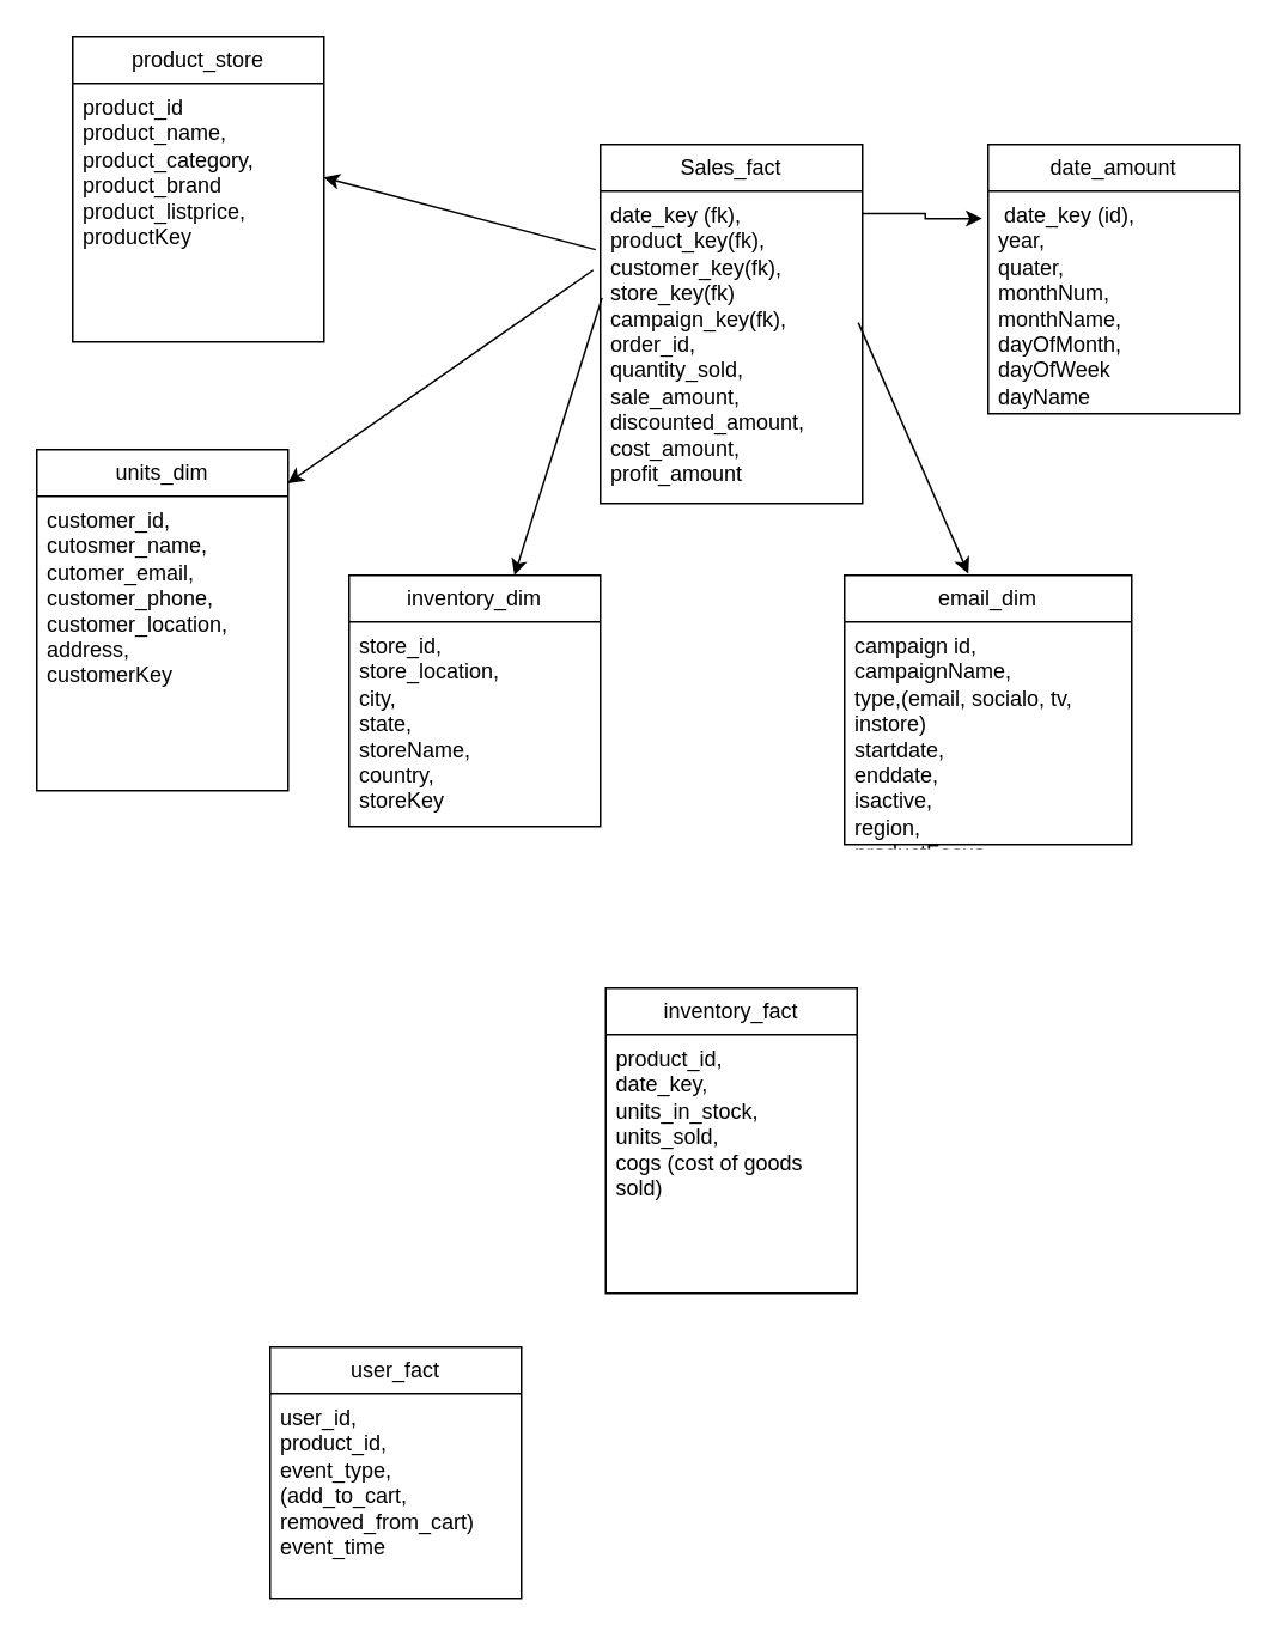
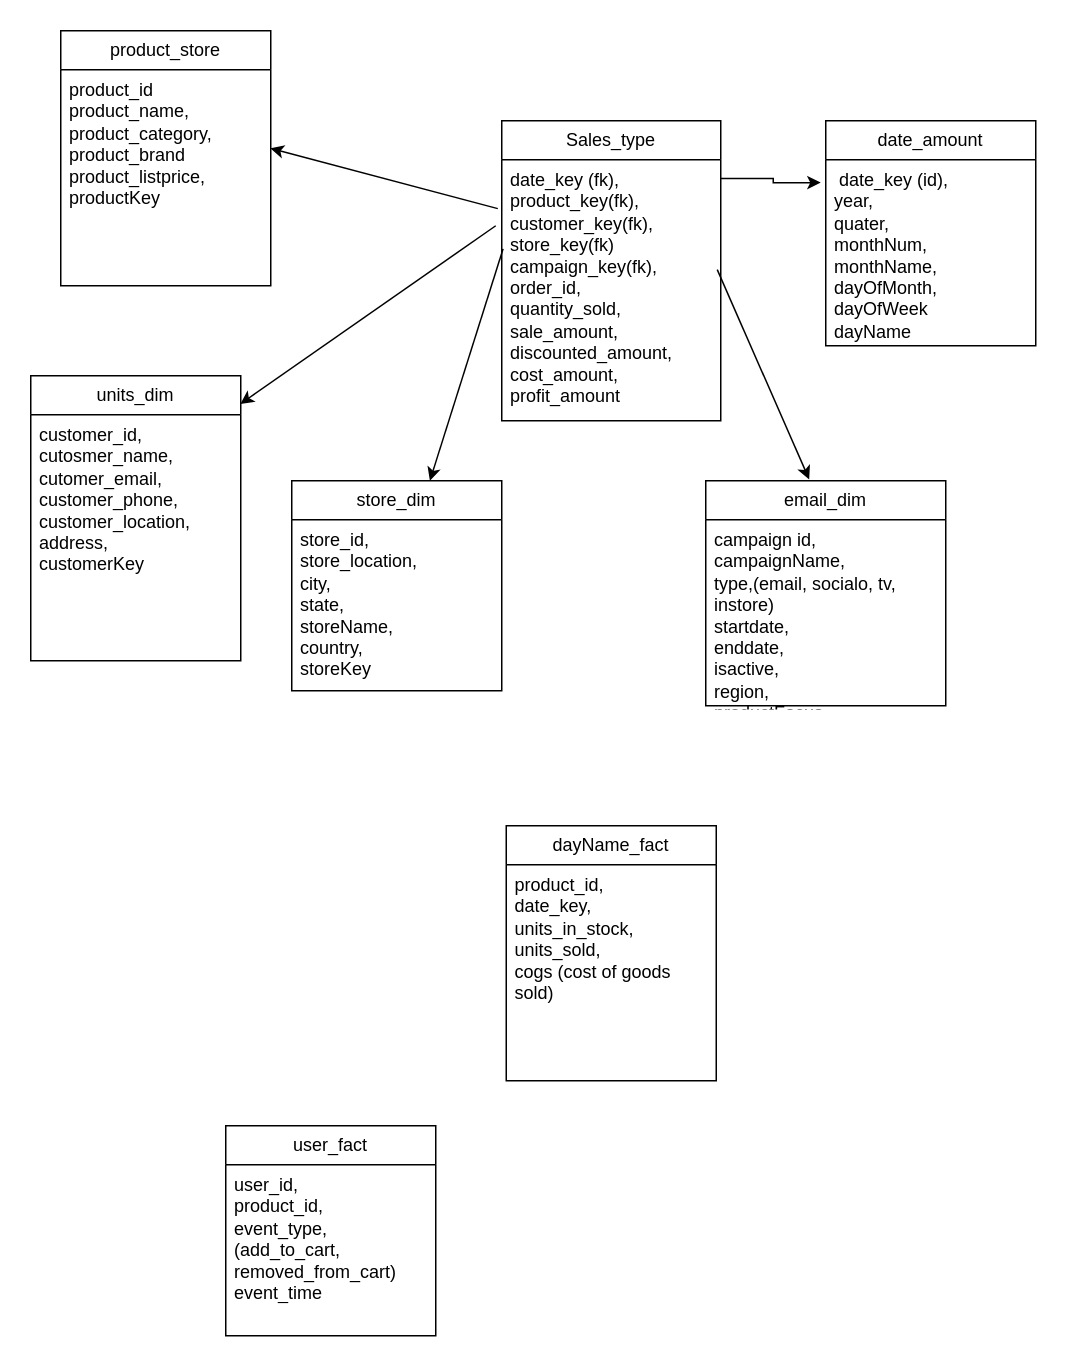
  <mxCell id="0" />
  <mxCell id="1" parent="0" />
- <mxCell id="2" value="Sales_fact" style="swimlane;fontStyle=0;childLayout=stackLayout;horizontal=1;startSize=26;fillColor=none;horizontalStack=0;resizeParent=1;resizeParentMax=0;resizeLast=0;collapsible=1;marginBottom=0;whiteSpace=wrap;html=1;" parent="1" vertex="1"><mxGeometry x="334" y="80" width="146" height="200" as="geometry"><mxRectangle x="344" y="210" width="100" height="30" as="alternateBounds" /></mxGeometry></mxCell>
+ <mxCell id="2" value="Sales_type" style="swimlane;fontStyle=0;childLayout=stackLayout;horizontal=1;startSize=26;fillColor=none;horizontalStack=0;resizeParent=1;resizeParentMax=0;resizeLast=0;collapsible=1;marginBottom=0;whiteSpace=wrap;html=1;" parent="1" vertex="1"><mxGeometry x="334" y="80" width="146" height="200" as="geometry"><mxRectangle x="344" y="210" width="100" height="30" as="alternateBounds" /></mxGeometry></mxCell>
  <mxCell id="3" value="" style="edgeStyle=orthogonalEdgeStyle;rounded=0;orthogonalLoop=1;jettySize=auto;html=1;entryX=-0.024;entryY=0.123;entryDx=0;entryDy=0;entryPerimeter=0;exitX=0.998;exitY=0.068;exitDx=0;exitDy=0;exitPerimeter=0;" parent="1" source="4" target="6" edge="1"><mxGeometry relative="1" as="geometry" /></mxCell>
  <mxCell id="4" value="date_key (fk),&lt;div&gt;product_key(fk),&lt;/div&gt;&lt;div&gt;customer_key(fk),&lt;/div&gt;&lt;div&gt;store_key(fk)&lt;/div&gt;&lt;div&gt;campaign_key(fk),&lt;/div&gt;&lt;div&gt;order_id,&lt;/div&gt;&lt;div&gt;quantity_sold,&lt;/div&gt;&lt;div&gt;sale_amount,&lt;/div&gt;&lt;div&gt;discounted_amount,&lt;/div&gt;&lt;div&gt;cost_amount,&lt;/div&gt;&lt;div&gt;profit_amount&lt;/div&gt;&lt;div&gt;&lt;br&gt;&lt;div&gt;&lt;br&gt;&lt;/div&gt;&lt;/div&gt;" style="text;strokeColor=none;fillColor=none;align=left;verticalAlign=top;spacingLeft=4;spacingRight=4;overflow=hidden;rotatable=0;points=[[0,0.5],[1,0.5]];portConstraint=eastwest;whiteSpace=wrap;html=1;" parent="1" vertex="1"><mxGeometry x="334" y="106" width="146" height="184" as="geometry" /></mxCell>
  <mxCell id="5" value="date_amount" style="swimlane;fontStyle=0;childLayout=stackLayout;horizontal=1;startSize=26;fillColor=none;horizontalStack=0;resizeParent=1;resizeParentMax=0;resizeLast=0;collapsible=1;marginBottom=0;whiteSpace=wrap;html=1;" parent="1" vertex="1"><mxGeometry x="550" y="80" width="140" height="150" as="geometry" /></mxCell>
  <mxCell id="6" value="&lt;div&gt;&amp;nbsp;date_key (id),&lt;/div&gt;&lt;div&gt;year,&lt;/div&gt;&lt;div&gt;quater,&lt;/div&gt;&lt;div&gt;monthNum,&lt;/div&gt;&lt;div&gt;monthName,&lt;/div&gt;&lt;div&gt;dayOfMonth,&lt;/div&gt;&lt;div&gt;dayOfWeek&lt;/div&gt;&lt;div&gt;dayName&lt;/div&gt;" style="text;strokeColor=none;fillColor=none;align=left;verticalAlign=top;spacingLeft=4;spacingRight=4;overflow=hidden;rotatable=0;points=[[0,0.5],[1,0.5]];portConstraint=eastwest;whiteSpace=wrap;html=1;" parent="5" vertex="1"><mxGeometry y="26" width="140" height="124" as="geometry" /></mxCell>
  <mxCell id="7" value="product_store" style="swimlane;fontStyle=0;childLayout=stackLayout;horizontal=1;startSize=26;fillColor=none;horizontalStack=0;resizeParent=1;resizeParentMax=0;resizeLast=0;collapsible=1;marginBottom=0;whiteSpace=wrap;html=1;" parent="1" vertex="1"><mxGeometry x="40" y="20" width="140" height="170" as="geometry" /></mxCell>
  <mxCell id="8" value="product_id&lt;div&gt;product_name,&lt;/div&gt;&lt;div&gt;product_category,&lt;/div&gt;&lt;div&gt;product_brand&lt;/div&gt;&lt;div&gt;product_listprice,&lt;/div&gt;&lt;div&gt;productKey&lt;/div&gt;" style="text;strokeColor=none;fillColor=none;align=left;verticalAlign=top;spacingLeft=4;spacingRight=4;overflow=hidden;rotatable=0;points=[[0,0.5],[1,0.5]];portConstraint=eastwest;whiteSpace=wrap;html=1;" parent="7" vertex="1"><mxGeometry y="26" width="140" height="144" as="geometry" /></mxCell>
  <mxCell id="9" value="units_dim" style="swimlane;fontStyle=0;childLayout=stackLayout;horizontal=1;startSize=26;fillColor=none;horizontalStack=0;resizeParent=1;resizeParentMax=0;resizeLast=0;collapsible=1;marginBottom=0;whiteSpace=wrap;html=1;" parent="1" vertex="1"><mxGeometry x="20" y="250" width="140" height="190" as="geometry" /></mxCell>
  <mxCell id="10" value="customer_id,&lt;div&gt;cutosmer_name,&lt;/div&gt;&lt;div&gt;cutomer_email,&lt;/div&gt;&lt;div&gt;customer_phone,&lt;br&gt;customer_location,&lt;/div&gt;&lt;div&gt;address,&lt;/div&gt;&lt;div&gt;customerKey&lt;/div&gt;" style="text;strokeColor=none;fillColor=none;align=left;verticalAlign=top;spacingLeft=4;spacingRight=4;overflow=hidden;rotatable=0;points=[[0,0.5],[1,0.5]];portConstraint=eastwest;whiteSpace=wrap;html=1;" parent="9" vertex="1"><mxGeometry y="26" width="140" height="164" as="geometry" /></mxCell>
- <mxCell id="11" value="inventory_dim" style="swimlane;fontStyle=0;childLayout=stackLayout;horizontal=1;startSize=26;fillColor=none;horizontalStack=0;resizeParent=1;resizeParentMax=0;resizeLast=0;collapsible=1;marginBottom=0;whiteSpace=wrap;html=1;" parent="1" vertex="1"><mxGeometry x="194" y="320" width="140" height="140" as="geometry" /></mxCell>
+ <mxCell id="11" value="store_dim" style="swimlane;fontStyle=0;childLayout=stackLayout;horizontal=1;startSize=26;fillColor=none;horizontalStack=0;resizeParent=1;resizeParentMax=0;resizeLast=0;collapsible=1;marginBottom=0;whiteSpace=wrap;html=1;" parent="1" vertex="1"><mxGeometry x="194" y="320" width="140" height="140" as="geometry" /></mxCell>
  <mxCell id="12" value="store_id,&lt;div&gt;store_location,&lt;br&gt;city,&lt;br&gt;state,&lt;br&gt;storeName,&lt;/div&gt;&lt;div&gt;country,&lt;/div&gt;&lt;div&gt;storeKey&lt;/div&gt;" style="text;strokeColor=none;fillColor=none;align=left;verticalAlign=top;spacingLeft=4;spacingRight=4;overflow=hidden;rotatable=0;points=[[0,0.5],[1,0.5]];portConstraint=eastwest;whiteSpace=wrap;html=1;" parent="11" vertex="1"><mxGeometry y="26" width="140" height="114" as="geometry" /></mxCell>
  <mxCell id="13" value="email_dim" style="swimlane;fontStyle=0;childLayout=stackLayout;horizontal=1;startSize=26;fillColor=none;horizontalStack=0;resizeParent=1;resizeParentMax=0;resizeLast=0;collapsible=1;marginBottom=0;whiteSpace=wrap;html=1;" parent="1" vertex="1"><mxGeometry x="470" y="320" width="160" height="150" as="geometry" /></mxCell>
  <mxCell id="14" value="campaign id,&lt;div&gt;campaignName,&lt;/div&gt;&lt;div&gt;type,(email, socialo, tv, instore)&lt;/div&gt;&lt;div&gt;startdate,&lt;/div&gt;&lt;div&gt;enddate,&lt;/div&gt;&lt;div&gt;isactive,&lt;/div&gt;&lt;div&gt;region,&lt;/div&gt;&lt;div&gt;productFocus,&lt;/div&gt;&lt;div&gt;&lt;br&gt;&lt;/div&gt;" style="text;strokeColor=none;fillColor=none;align=left;verticalAlign=top;spacingLeft=4;spacingRight=4;overflow=hidden;rotatable=0;points=[[0,0.5],[1,0.5]];portConstraint=eastwest;whiteSpace=wrap;html=1;" parent="13" vertex="1"><mxGeometry y="26" width="160" height="124" as="geometry" /></mxCell>
  <mxCell id="15" value="" style="edgeStyle=none;orthogonalLoop=1;jettySize=auto;html=1;rounded=0;exitX=-0.018;exitY=0.177;exitDx=0;exitDy=0;exitPerimeter=0;entryX=0.998;entryY=0.364;entryDx=0;entryDy=0;entryPerimeter=0;" parent="1" source="4" target="8" edge="1"><mxGeometry width="100" relative="1" as="geometry"><mxPoint x="200" y="20" as="sourcePoint" /><mxPoint x="300" y="20" as="targetPoint" /><Array as="points" /></mxGeometry></mxCell>
  <mxCell id="16" value="" style="edgeStyle=none;orthogonalLoop=1;jettySize=auto;html=1;rounded=0;entryX=0.998;entryY=0.099;entryDx=0;entryDy=0;entryPerimeter=0;" parent="1" target="9" edge="1"><mxGeometry width="100" relative="1" as="geometry"><mxPoint x="330" y="150" as="sourcePoint" /><mxPoint x="190" y="108" as="targetPoint" /><Array as="points" /></mxGeometry></mxCell>
  <mxCell id="17" value="" style="edgeStyle=none;orthogonalLoop=1;jettySize=auto;html=1;rounded=0;exitX=0.006;exitY=0.323;exitDx=0;exitDy=0;exitPerimeter=0;" parent="1" source="4" target="11" edge="1"><mxGeometry width="100" relative="1" as="geometry"><mxPoint x="351" y="159" as="sourcePoint" /><mxPoint x="200" y="118" as="targetPoint" /><Array as="points" /></mxGeometry></mxCell>
  <mxCell id="18" value="" style="edgeStyle=none;orthogonalLoop=1;jettySize=auto;html=1;rounded=0;entryX=0.431;entryY=-0.006;entryDx=0;entryDy=0;entryPerimeter=0;exitX=0.984;exitY=0.398;exitDx=0;exitDy=0;exitPerimeter=0;" parent="1" source="4" target="13" edge="1"><mxGeometry width="100" relative="1" as="geometry"><mxPoint x="361" y="169" as="sourcePoint" /><mxPoint x="210" y="128" as="targetPoint" /><Array as="points" /></mxGeometry></mxCell>
  <mxCell id="19" value="&lt;span style=&quot;color: rgba(0, 0, 0, 0); font-family: monospace; font-size: 0px; text-align: start;&quot;&gt;%3CmxGraphModel%3E%3Croot%3E%3CmxCell%20id%3D%220%22%2F%3E%3CmxCell%20id%3D%221%22%20parent%3D%220%22%2F%3E%3CmxCell%20id%3D%222%22%20value%3D%22Sales_fact%22%20style%3D%22swimlane%3BfontStyle%3D0%3BchildLayout%3DstackLayout%3Bhorizontal%3D1%3BstartSize%3D26%3BfillColor%3Dnone%3BhorizontalStack%3D0%3BresizeParent%3D1%3BresizeParentMax%3D0%3BresizeLast%3D0%3Bcollapsible%3D1%3BmarginBottom%3D0%3BwhiteSpace%3Dwrap%3Bhtml%3D1%3B%22%20vertex%3D%221%22%20parent%3D%221%22%3E%3CmxGeometry%20x%3D%22344%22%20y%3D%22210%22%20width%3D%22146%22%20height%3D%22200%22%20as%3D%22geometry%22%2F%3E%3C%2FmxCell%3E%3C%2Froot%3E%3C%2FmxGraphModel%3E&lt;/span&gt;" style="text;html=1;align=center;verticalAlign=middle;resizable=0;points=[];autosize=1;strokeColor=none;fillColor=none;" parent="1" vertex="1"><mxGeometry x="240" y="628" width="20" height="30" as="geometry" /></mxCell>
- <mxCell id="20" value="inventory_fact" style="swimlane;fontStyle=0;childLayout=stackLayout;horizontal=1;startSize=26;fillColor=none;horizontalStack=0;resizeParent=1;resizeParentMax=0;resizeLast=0;collapsible=1;marginBottom=0;whiteSpace=wrap;html=1;" parent="1" vertex="1"><mxGeometry x="337" y="550" width="140" height="170" as="geometry" /></mxCell>
+ <mxCell id="20" value="dayName_fact" style="swimlane;fontStyle=0;childLayout=stackLayout;horizontal=1;startSize=26;fillColor=none;horizontalStack=0;resizeParent=1;resizeParentMax=0;resizeLast=0;collapsible=1;marginBottom=0;whiteSpace=wrap;html=1;" parent="1" vertex="1"><mxGeometry x="337" y="550" width="140" height="170" as="geometry" /></mxCell>
  <mxCell id="21" value="product_id,&lt;div&gt;date_key,&lt;/div&gt;&lt;div&gt;units_in_stock,&lt;br&gt;units_sold,&lt;br&gt;cogs (cost of goods sold)&lt;/div&gt;" style="text;strokeColor=none;fillColor=none;align=left;verticalAlign=top;spacingLeft=4;spacingRight=4;overflow=hidden;rotatable=0;points=[[0,0.5],[1,0.5]];portConstraint=eastwest;whiteSpace=wrap;html=1;" parent="20" vertex="1"><mxGeometry y="26" width="140" height="144" as="geometry" /></mxCell>
  <mxCell id="22" value="user_fact" style="swimlane;fontStyle=0;childLayout=stackLayout;horizontal=1;startSize=26;fillColor=none;horizontalStack=0;resizeParent=1;resizeParentMax=0;resizeLast=0;collapsible=1;marginBottom=0;whiteSpace=wrap;html=1;" vertex="1" parent="1"><mxGeometry x="150" y="750" width="140" height="140" as="geometry" /></mxCell>
  <mxCell id="23" value="user_id,&lt;div&gt;product_id,&lt;/div&gt;&lt;div&gt;event_type, (add_to_cart, removed_from_cart)&lt;/div&gt;&lt;div&gt;event_time&lt;/div&gt;" style="text;strokeColor=none;fillColor=none;align=left;verticalAlign=top;spacingLeft=4;spacingRight=4;overflow=hidden;rotatable=0;points=[[0,0.5],[1,0.5]];portConstraint=eastwest;whiteSpace=wrap;html=1;" vertex="1" parent="22"><mxGeometry y="26" width="140" height="114" as="geometry" /></mxCell>
